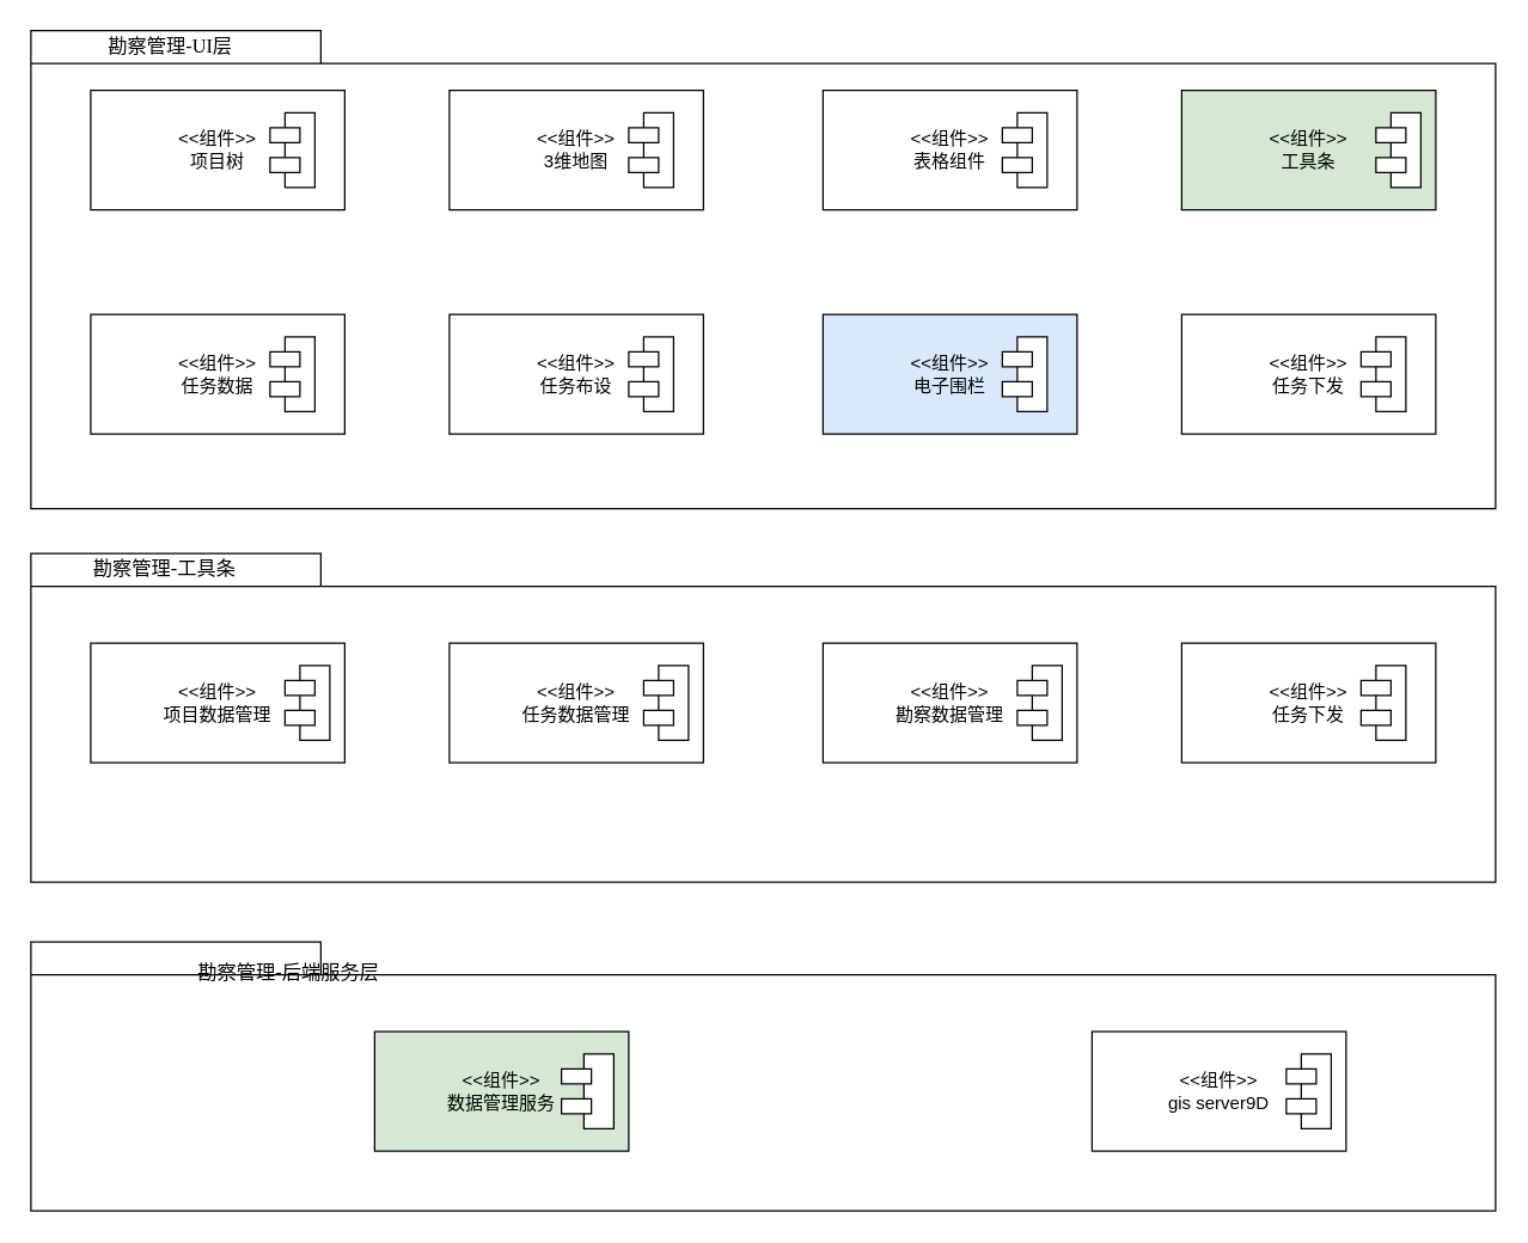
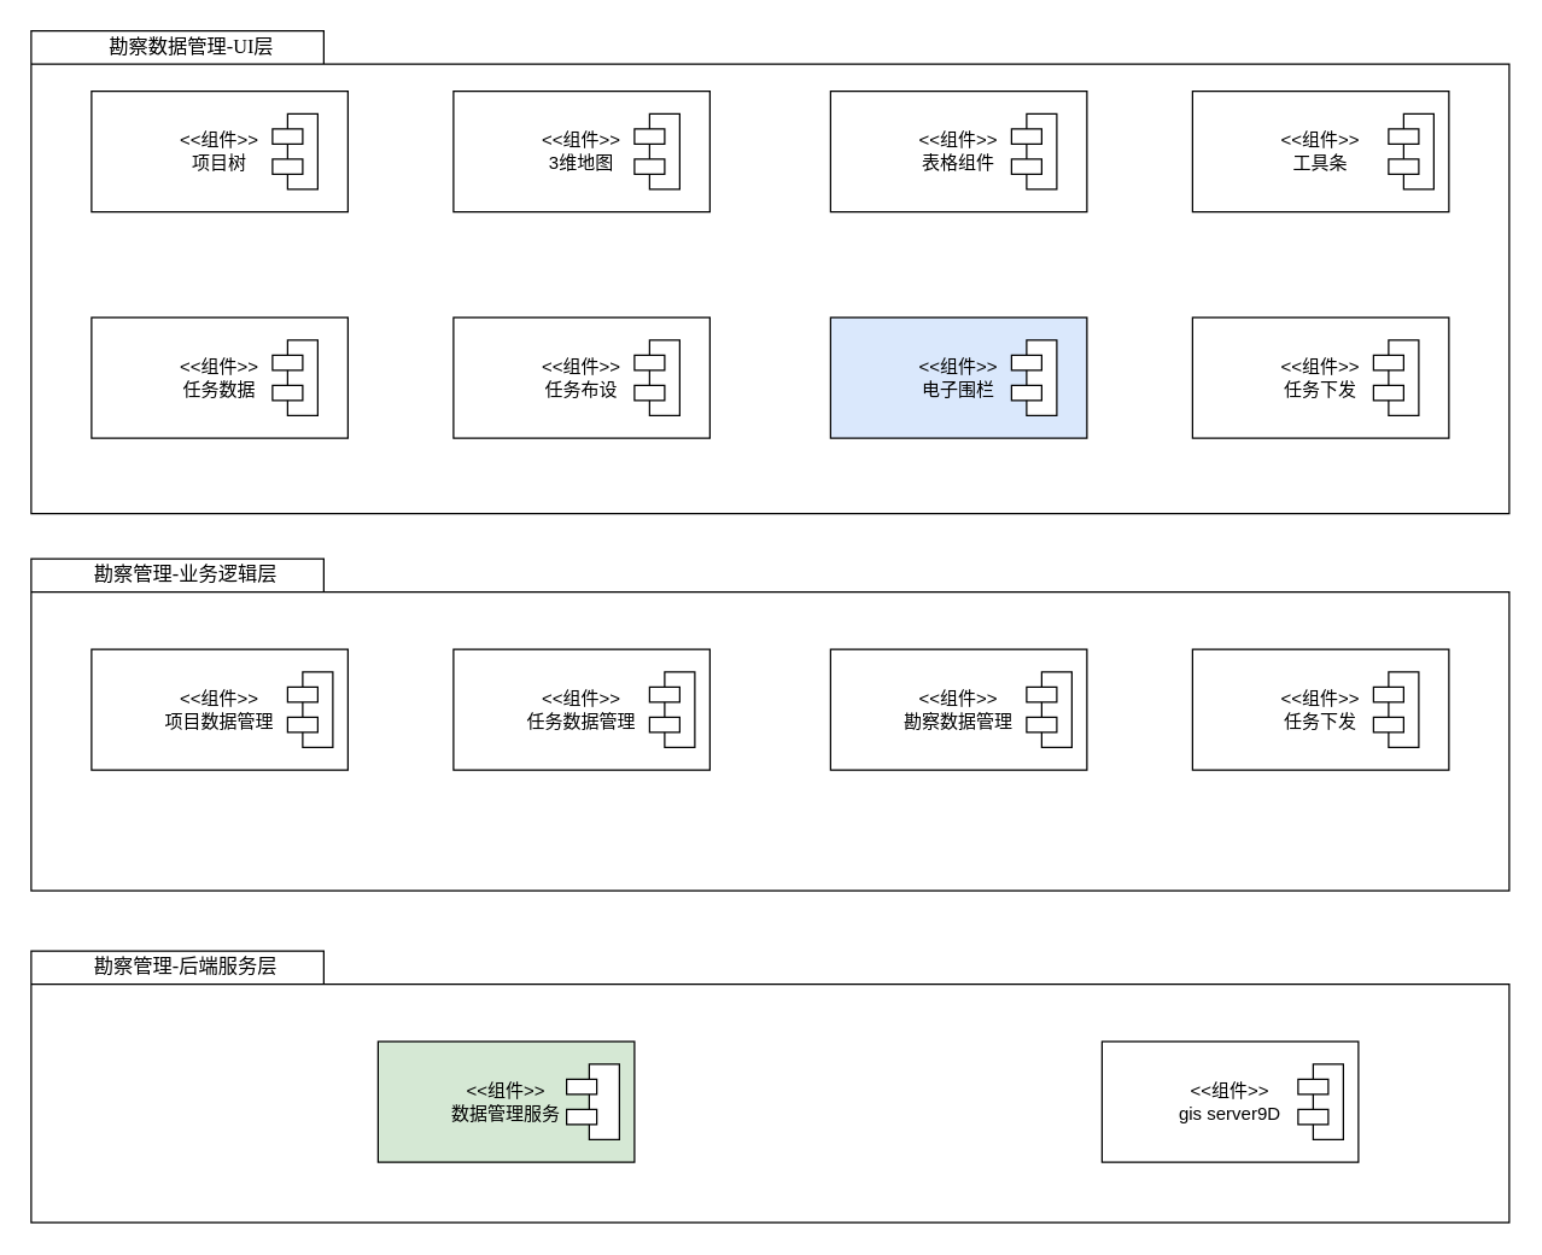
  <mxCell id="0" />
  <mxCell id="1" parent="0" />
  <mxCell id="2" value="" style="shape=folder;fontStyle=1;spacingTop=10;tabWidth=194;tabHeight=22;tabPosition=left;html=1;rounded=0;shadow=0;comic=0;labelBackgroundColor=none;strokeWidth=1;fillColor=none;fontFamily=Verdana;fontSize=10;align=center;perimeterSpacing=1;" parent="1" vertex="1"><mxGeometry x="20" y="370" width="980" height="220" as="geometry" /></mxCell>
- <mxCell id="3" value="勘察管理-UI层" style="text;html=1;align=left;verticalAlign=top;spacingTop=-4;fontSize=13;fontFamily=Verdana;strokeWidth=3;" parent="1" vertex="1"><mxGeometry x="70" y="20" width="130" height="20" as="geometry" /></mxCell>
- <mxCell id="4" value="勘察管理-工具条" style="text;html=1;align=left;verticalAlign=top;spacingTop=-4;fontSize=13;fontFamily=Verdana" parent="1" vertex="1"><mxGeometry x="60" y="370" width="130" height="20" as="geometry" /></mxCell>
- <mxCell id="5" value="勘察管理-后端服务层" style="text;html=1;align=left;verticalAlign=top;spacingTop=-4;fontSize=13;fontFamily=Verdana" parent="1" vertex="1"><mxGeometry x="130" y="640" width="130" height="20" as="geometry" /></mxCell>
+ <mxCell id="3" value="勘察数据管理-UI层" style="text;html=1;align=left;verticalAlign=top;spacingTop=-4;fontSize=13;fontFamily=Verdana;strokeWidth=3;" parent="1" vertex="1"><mxGeometry x="70" y="20" width="130" height="20" as="geometry" /></mxCell>
+ <mxCell id="4" value="勘察管理-业务逻辑层" style="text;html=1;align=left;verticalAlign=top;spacingTop=-4;fontSize=13;fontFamily=Verdana" parent="1" vertex="1"><mxGeometry x="60" y="370" width="130" height="20" as="geometry" /></mxCell>
+ <mxCell id="5" value="勘察管理-后端服务层" style="text;html=1;align=left;verticalAlign=top;spacingTop=-4;fontSize=13;fontFamily=Verdana" parent="1" vertex="1"><mxGeometry x="60" y="630" width="130" height="20" as="geometry" /></mxCell>
  <mxCell id="6" value="&amp;lt;&amp;lt;组件&amp;gt;&amp;gt;&lt;div&gt;项目树&lt;/div&gt;" style="rounded=0;whiteSpace=wrap;html=1;" vertex="1" parent="1"><mxGeometry x="60" y="60" width="170" height="80" as="geometry" /></mxCell>
  <mxCell id="7" value="" style="rounded=0;whiteSpace=wrap;html=1;" vertex="1" parent="1"><mxGeometry x="190" y="75" width="20" height="50" as="geometry" /></mxCell>
  <mxCell id="8" value="" style="rounded=0;whiteSpace=wrap;html=1;" vertex="1" parent="1"><mxGeometry x="180" y="85" width="20" height="10" as="geometry" /></mxCell>
  <mxCell id="9" value="" style="rounded=0;whiteSpace=wrap;html=1;" vertex="1" parent="1"><mxGeometry x="180" y="105" width="20" height="10" as="geometry" /></mxCell>
  <mxCell id="10" value="&amp;lt;&amp;lt;组件&amp;gt;&amp;gt;&lt;div&gt;3维地图&lt;/div&gt;" style="rounded=0;whiteSpace=wrap;html=1;" vertex="1" parent="1"><mxGeometry x="300" y="60" width="170" height="80" as="geometry" /></mxCell>
  <mxCell id="11" value="" style="rounded=0;whiteSpace=wrap;html=1;" vertex="1" parent="1"><mxGeometry x="430" y="75" width="20" height="50" as="geometry" /></mxCell>
  <mxCell id="12" value="" style="rounded=0;whiteSpace=wrap;html=1;" vertex="1" parent="1"><mxGeometry x="420" y="85" width="20" height="10" as="geometry" /></mxCell>
  <mxCell id="13" value="" style="rounded=0;whiteSpace=wrap;html=1;" vertex="1" parent="1"><mxGeometry x="420" y="105" width="20" height="10" as="geometry" /></mxCell>
  <mxCell id="14" value="&amp;lt;&amp;lt;组件&amp;gt;&amp;gt;&lt;div&gt;表格组件&lt;/div&gt;" style="rounded=0;whiteSpace=wrap;html=1;" vertex="1" parent="1"><mxGeometry x="550" y="60" width="170" height="80" as="geometry" /></mxCell>
  <mxCell id="15" value="" style="rounded=0;whiteSpace=wrap;html=1;" vertex="1" parent="1"><mxGeometry x="680" y="75" width="20" height="50" as="geometry" /></mxCell>
  <mxCell id="16" value="" style="rounded=0;whiteSpace=wrap;html=1;" vertex="1" parent="1"><mxGeometry x="670" y="85" width="20" height="10" as="geometry" /></mxCell>
  <mxCell id="17" value="" style="rounded=0;whiteSpace=wrap;html=1;" vertex="1" parent="1"><mxGeometry x="670" y="105" width="20" height="10" as="geometry" /></mxCell>
- <mxCell id="18" value="&amp;lt;&amp;lt;组件&amp;gt;&amp;gt;&lt;div&gt;工具条&lt;/div&gt;" style="rounded=0;whiteSpace=wrap;html=1;fillColor=#d5e8d4;" vertex="1" parent="1"><mxGeometry x="790" y="60" width="170" height="80" as="geometry" /></mxCell>
+ <mxCell id="18" value="&amp;lt;&amp;lt;组件&amp;gt;&amp;gt;&lt;div&gt;工具条&lt;/div&gt;" style="rounded=0;whiteSpace=wrap;html=1;" vertex="1" parent="1"><mxGeometry x="790" y="60" width="170" height="80" as="geometry" /></mxCell>
  <mxCell id="19" value="" style="rounded=0;whiteSpace=wrap;html=1;" vertex="1" parent="1"><mxGeometry x="930" y="75" width="20" height="50" as="geometry" /></mxCell>
  <mxCell id="20" value="" style="rounded=0;whiteSpace=wrap;html=1;" vertex="1" parent="1"><mxGeometry x="920" y="85" width="20" height="10" as="geometry" /></mxCell>
  <mxCell id="21" value="" style="rounded=0;whiteSpace=wrap;html=1;" vertex="1" parent="1"><mxGeometry x="920" y="105" width="20" height="10" as="geometry" /></mxCell>
  <mxCell id="22" value="" style="shape=folder;fontStyle=1;spacingTop=10;tabWidth=194;tabHeight=22;tabPosition=left;html=1;rounded=0;shadow=0;comic=0;labelBackgroundColor=none;strokeWidth=1;fillColor=none;fontFamily=Verdana;fontSize=10;align=center;perimeterSpacing=1;" vertex="1" parent="1"><mxGeometry x="20" y="20" width="980" height="320" as="geometry" /></mxCell>
  <mxCell id="23" value="" style="shape=folder;fontStyle=1;spacingTop=10;tabWidth=194;tabHeight=22;tabPosition=left;html=1;rounded=0;shadow=0;comic=0;labelBackgroundColor=none;strokeWidth=1;fillColor=none;fontFamily=Verdana;fontSize=10;align=center;perimeterSpacing=1;" vertex="1" parent="1"><mxGeometry x="20" y="630" width="980" height="180" as="geometry" /></mxCell>
  <mxCell id="24" value="&amp;lt;&amp;lt;组件&amp;gt;&amp;gt;&lt;div&gt;任务数据&lt;/div&gt;" style="rounded=0;whiteSpace=wrap;html=1;" vertex="1" parent="1"><mxGeometry x="60" y="210" width="170" height="80" as="geometry" /></mxCell>
  <mxCell id="25" value="" style="rounded=0;whiteSpace=wrap;html=1;" vertex="1" parent="1"><mxGeometry x="190" y="225" width="20" height="50" as="geometry" /></mxCell>
  <mxCell id="26" value="" style="rounded=0;whiteSpace=wrap;html=1;" vertex="1" parent="1"><mxGeometry x="180" y="235" width="20" height="10" as="geometry" /></mxCell>
  <mxCell id="27" value="" style="rounded=0;whiteSpace=wrap;html=1;" vertex="1" parent="1"><mxGeometry x="180" y="255" width="20" height="10" as="geometry" /></mxCell>
  <mxCell id="28" value="&amp;lt;&amp;lt;组件&amp;gt;&amp;gt;&lt;div&gt;任务布设&lt;/div&gt;" style="rounded=0;whiteSpace=wrap;html=1;" vertex="1" parent="1"><mxGeometry x="300" y="210" width="170" height="80" as="geometry" /></mxCell>
  <mxCell id="29" value="" style="rounded=0;whiteSpace=wrap;html=1;" vertex="1" parent="1"><mxGeometry x="430" y="225" width="20" height="50" as="geometry" /></mxCell>
  <mxCell id="30" value="" style="rounded=0;whiteSpace=wrap;html=1;" vertex="1" parent="1"><mxGeometry x="420" y="235" width="20" height="10" as="geometry" /></mxCell>
  <mxCell id="31" value="" style="rounded=0;whiteSpace=wrap;html=1;" vertex="1" parent="1"><mxGeometry x="420" y="255" width="20" height="10" as="geometry" /></mxCell>
  <mxCell id="32" value="&amp;lt;&amp;lt;组件&amp;gt;&amp;gt;&lt;div&gt;电子围栏&lt;/div&gt;" style="rounded=0;whiteSpace=wrap;html=1;fillColor=#dae8fc;" vertex="1" parent="1"><mxGeometry x="550" y="210" width="170" height="80" as="geometry" /></mxCell>
  <mxCell id="33" value="" style="rounded=0;whiteSpace=wrap;html=1;" vertex="1" parent="1"><mxGeometry x="680" y="225" width="20" height="50" as="geometry" /></mxCell>
  <mxCell id="34" value="" style="rounded=0;whiteSpace=wrap;html=1;" vertex="1" parent="1"><mxGeometry x="670" y="235" width="20" height="10" as="geometry" /></mxCell>
  <mxCell id="35" value="" style="rounded=0;whiteSpace=wrap;html=1;" vertex="1" parent="1"><mxGeometry x="670" y="255" width="20" height="10" as="geometry" /></mxCell>
  <mxCell id="36" value="&amp;lt;&amp;lt;组件&amp;gt;&amp;gt;&lt;div&gt;任务下发&lt;/div&gt;" style="rounded=0;whiteSpace=wrap;html=1;" vertex="1" parent="1"><mxGeometry x="790" y="210" width="170" height="80" as="geometry" /></mxCell>
  <mxCell id="37" value="" style="rounded=0;whiteSpace=wrap;html=1;" vertex="1" parent="1"><mxGeometry x="920" y="225" width="20" height="50" as="geometry" /></mxCell>
  <mxCell id="38" value="" style="rounded=0;whiteSpace=wrap;html=1;" vertex="1" parent="1"><mxGeometry x="910" y="235" width="20" height="10" as="geometry" /></mxCell>
  <mxCell id="39" value="" style="rounded=0;whiteSpace=wrap;html=1;" vertex="1" parent="1"><mxGeometry x="910" y="255" width="20" height="10" as="geometry" /></mxCell>
  <mxCell id="40" value="&amp;lt;&amp;lt;组件&amp;gt;&amp;gt;&lt;div&gt;项目数据管理&lt;/div&gt;" style="rounded=0;whiteSpace=wrap;html=1;" vertex="1" parent="1"><mxGeometry x="60" y="430" width="170" height="80" as="geometry" /></mxCell>
  <mxCell id="41" value="" style="rounded=0;whiteSpace=wrap;html=1;" vertex="1" parent="1"><mxGeometry x="200" y="445" width="20" height="50" as="geometry" /></mxCell>
  <mxCell id="42" value="" style="rounded=0;whiteSpace=wrap;html=1;" vertex="1" parent="1"><mxGeometry x="190" y="455" width="20" height="10" as="geometry" /></mxCell>
  <mxCell id="43" value="" style="rounded=0;whiteSpace=wrap;html=1;" vertex="1" parent="1"><mxGeometry x="190" y="475" width="20" height="10" as="geometry" /></mxCell>
  <mxCell id="44" value="&amp;lt;&amp;lt;组件&amp;gt;&amp;gt;&lt;div&gt;任务数据管理&lt;/div&gt;" style="rounded=0;whiteSpace=wrap;html=1;" vertex="1" parent="1"><mxGeometry x="300" y="430" width="170" height="80" as="geometry" /></mxCell>
  <mxCell id="45" value="" style="rounded=0;whiteSpace=wrap;html=1;" vertex="1" parent="1"><mxGeometry x="440" y="445" width="20" height="50" as="geometry" /></mxCell>
  <mxCell id="46" value="" style="rounded=0;whiteSpace=wrap;html=1;" vertex="1" parent="1"><mxGeometry x="430" y="455" width="20" height="10" as="geometry" /></mxCell>
  <mxCell id="47" value="" style="rounded=0;whiteSpace=wrap;html=1;" vertex="1" parent="1"><mxGeometry x="430" y="475" width="20" height="10" as="geometry" /></mxCell>
  <mxCell id="48" value="&amp;lt;&amp;lt;组件&amp;gt;&amp;gt;&lt;div&gt;勘察数据管理&lt;/div&gt;" style="rounded=0;whiteSpace=wrap;html=1;" vertex="1" parent="1"><mxGeometry x="550" y="430" width="170" height="80" as="geometry" /></mxCell>
  <mxCell id="49" value="" style="rounded=0;whiteSpace=wrap;html=1;" vertex="1" parent="1"><mxGeometry x="690" y="445" width="20" height="50" as="geometry" /></mxCell>
  <mxCell id="50" value="" style="rounded=0;whiteSpace=wrap;html=1;" vertex="1" parent="1"><mxGeometry x="680" y="455" width="20" height="10" as="geometry" /></mxCell>
  <mxCell id="51" value="" style="rounded=0;whiteSpace=wrap;html=1;" vertex="1" parent="1"><mxGeometry x="680" y="475" width="20" height="10" as="geometry" /></mxCell>
  <mxCell id="52" value="&amp;lt;&amp;lt;组件&amp;gt;&amp;gt;&lt;div&gt;任务下发&lt;/div&gt;" style="rounded=0;whiteSpace=wrap;html=1;" vertex="1" parent="1"><mxGeometry x="790" y="430" width="170" height="80" as="geometry" /></mxCell>
  <mxCell id="53" value="" style="rounded=0;whiteSpace=wrap;html=1;" vertex="1" parent="1"><mxGeometry x="920" y="445" width="20" height="50" as="geometry" /></mxCell>
  <mxCell id="54" value="" style="rounded=0;whiteSpace=wrap;html=1;" vertex="1" parent="1"><mxGeometry x="910" y="455" width="20" height="10" as="geometry" /></mxCell>
  <mxCell id="55" value="" style="rounded=0;whiteSpace=wrap;html=1;" vertex="1" parent="1"><mxGeometry x="910" y="475" width="20" height="10" as="geometry" /></mxCell>
  <mxCell id="56" value="&amp;lt;&amp;lt;组件&amp;gt;&amp;gt;&lt;div&gt;数据管理服务&lt;/div&gt;" style="rounded=0;whiteSpace=wrap;html=1;fillColor=#d5e8d4;" vertex="1" parent="1"><mxGeometry x="250" y="690" width="170" height="80" as="geometry" /></mxCell>
  <mxCell id="57" value="" style="rounded=0;whiteSpace=wrap;html=1;" vertex="1" parent="1"><mxGeometry x="390" y="705" width="20" height="50" as="geometry" /></mxCell>
  <mxCell id="58" value="" style="rounded=0;whiteSpace=wrap;html=1;" vertex="1" parent="1"><mxGeometry x="375" y="715" width="20" height="10" as="geometry" /></mxCell>
  <mxCell id="59" value="" style="rounded=0;whiteSpace=wrap;html=1;" vertex="1" parent="1"><mxGeometry x="375" y="735" width="20" height="10" as="geometry" /></mxCell>
  <mxCell id="60" value="&amp;lt;&amp;lt;组件&amp;gt;&amp;gt;&lt;div&gt;gis server9D&lt;/div&gt;" style="rounded=0;whiteSpace=wrap;html=1;" vertex="1" parent="1"><mxGeometry x="730" y="690" width="170" height="80" as="geometry" /></mxCell>
  <mxCell id="61" value="" style="rounded=0;whiteSpace=wrap;html=1;" vertex="1" parent="1"><mxGeometry x="870" y="705" width="20" height="50" as="geometry" /></mxCell>
  <mxCell id="62" value="" style="rounded=0;whiteSpace=wrap;html=1;" vertex="1" parent="1"><mxGeometry x="860" y="715" width="20" height="10" as="geometry" /></mxCell>
  <mxCell id="63" value="" style="rounded=0;whiteSpace=wrap;html=1;" vertex="1" parent="1"><mxGeometry x="860" y="735" width="20" height="10" as="geometry" /></mxCell>
